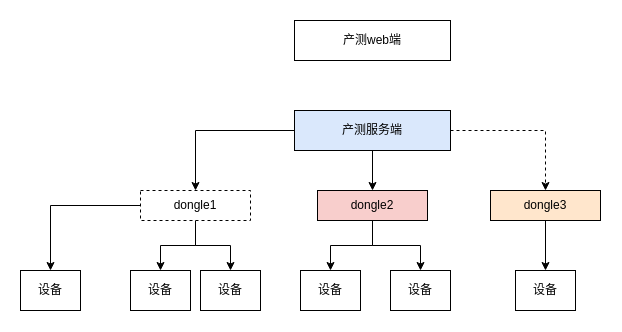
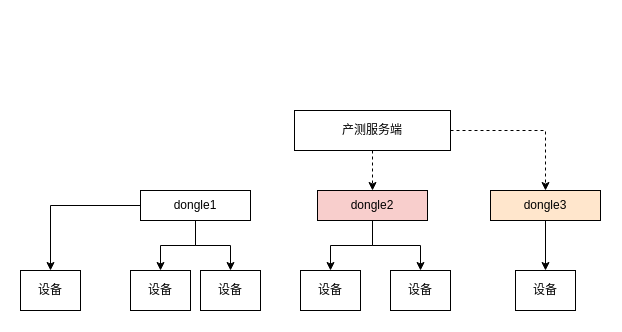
  <mxCell id="0" />
  <mxCell id="1" parent="0" />
- <mxCell id="2" value="&lt;font style=&quot;vertical-align: inherit&quot;&gt;&lt;font style=&quot;vertical-align: inherit&quot;&gt;产测web端&lt;/font&gt;&lt;/font&gt;" style="rounded=0;whiteSpace=wrap;html=1;" vertex="1" parent="1"><mxGeometry x="294" y="20" width="156" height="40" as="geometry" /></mxCell>
- <mxCell id="3" style="edgeStyle=orthogonalEdgeStyle;rounded=0;orthogonalLoop=1;jettySize=auto;html=1;entryX=0.5;entryY=0;entryDx=0;entryDy=0;" edge="1" parent="1" source="6" target="10"><mxGeometry relative="1" as="geometry" /></mxCell>
- <mxCell id="4" style="edgeStyle=orthogonalEdgeStyle;rounded=0;orthogonalLoop=1;jettySize=auto;html=1;entryX=0.5;entryY=0;entryDx=0;entryDy=0;" edge="1" parent="1" source="6" target="13"><mxGeometry relative="1" as="geometry" /></mxCell>
+ <mxCell id="4" style="edgeStyle=orthogonalEdgeStyle;rounded=0;orthogonalLoop=1;jettySize=auto;html=1;entryX=0.5;entryY=0;entryDx=0;entryDy=0;dashed=1;" edge="1" parent="1" source="6" target="13"><mxGeometry relative="1" as="geometry" /></mxCell>
  <mxCell id="5" style="edgeStyle=orthogonalEdgeStyle;rounded=0;orthogonalLoop=1;jettySize=auto;html=1;entryX=0.5;entryY=0;entryDx=0;entryDy=0;dashed=1;" edge="1" parent="1" source="6" target="15"><mxGeometry relative="1" as="geometry" /></mxCell>
- <mxCell id="6" value="&lt;font style=&quot;vertical-align: inherit&quot;&gt;&lt;font style=&quot;vertical-align: inherit&quot;&gt;&lt;font style=&quot;vertical-align: inherit&quot;&gt;&lt;font style=&quot;vertical-align: inherit&quot;&gt;产测服务端&lt;/font&gt;&lt;/font&gt;&lt;/font&gt;&lt;/font&gt;" style="rounded=0;whiteSpace=wrap;html=1;fillColor=#dae8fc;" vertex="1" parent="1"><mxGeometry x="294" y="110" width="156" height="40" as="geometry" /></mxCell>
+ <mxCell id="6" value="&lt;font style=&quot;vertical-align: inherit&quot;&gt;&lt;font style=&quot;vertical-align: inherit&quot;&gt;&lt;font style=&quot;vertical-align: inherit&quot;&gt;&lt;font style=&quot;vertical-align: inherit&quot;&gt;产测服务端&lt;/font&gt;&lt;/font&gt;&lt;/font&gt;&lt;/font&gt;" style="rounded=0;whiteSpace=wrap;html=1;" vertex="1" parent="1"><mxGeometry x="294" y="110" width="156" height="40" as="geometry" /></mxCell>
  <mxCell id="7" style="edgeStyle=orthogonalEdgeStyle;rounded=0;orthogonalLoop=1;jettySize=auto;html=1;entryX=0.5;entryY=0;entryDx=0;entryDy=0;" edge="1" parent="1" source="10" target="16"><mxGeometry relative="1" as="geometry" /></mxCell>
  <mxCell id="8" style="edgeStyle=orthogonalEdgeStyle;rounded=0;orthogonalLoop=1;jettySize=auto;html=1;entryX=0.5;entryY=0;entryDx=0;entryDy=0;" edge="1" parent="1" source="10" target="17"><mxGeometry relative="1" as="geometry" /></mxCell>
  <mxCell id="9" style="edgeStyle=orthogonalEdgeStyle;rounded=0;orthogonalLoop=1;jettySize=auto;html=1;" edge="1" parent="1" source="10" target="18"><mxGeometry relative="1" as="geometry" /></mxCell>
- <mxCell id="10" value="&lt;font style=&quot;vertical-align: inherit&quot;&gt;&lt;font style=&quot;vertical-align: inherit&quot;&gt;dongle1&lt;/font&gt;&lt;/font&gt;" style="rounded=0;whiteSpace=wrap;html=1;dashed=1;" vertex="1" parent="1"><mxGeometry x="140" y="190" width="110" height="30" as="geometry" /></mxCell>
+ <mxCell id="10" value="&lt;font style=&quot;vertical-align: inherit&quot;&gt;&lt;font style=&quot;vertical-align: inherit&quot;&gt;dongle1&lt;/font&gt;&lt;/font&gt;" style="rounded=0;whiteSpace=wrap;html=1;" vertex="1" parent="1"><mxGeometry x="140" y="190" width="110" height="30" as="geometry" /></mxCell>
  <mxCell id="11" style="edgeStyle=orthogonalEdgeStyle;rounded=0;orthogonalLoop=1;jettySize=auto;html=1;entryX=0.5;entryY=0;entryDx=0;entryDy=0;" edge="1" parent="1" source="13" target="19"><mxGeometry relative="1" as="geometry" /></mxCell>
  <mxCell id="12" style="edgeStyle=orthogonalEdgeStyle;rounded=0;orthogonalLoop=1;jettySize=auto;html=1;entryX=0.5;entryY=0;entryDx=0;entryDy=0;" edge="1" parent="1" source="13" target="20"><mxGeometry relative="1" as="geometry" /></mxCell>
  <mxCell id="13" value="&lt;font style=&quot;vertical-align: inherit&quot;&gt;&lt;font style=&quot;vertical-align: inherit&quot;&gt;dongle2&lt;/font&gt;&lt;/font&gt;" style="rounded=0;whiteSpace=wrap;html=1;fillColor=#f8cecc;" vertex="1" parent="1"><mxGeometry x="317" y="190" width="110" height="30" as="geometry" /></mxCell>
  <mxCell id="14" style="edgeStyle=orthogonalEdgeStyle;rounded=0;orthogonalLoop=1;jettySize=auto;html=1;entryX=0.5;entryY=0;entryDx=0;entryDy=0;" edge="1" parent="1" source="15" target="21"><mxGeometry relative="1" as="geometry" /></mxCell>
  <mxCell id="15" value="&lt;font style=&quot;vertical-align: inherit&quot;&gt;&lt;font style=&quot;vertical-align: inherit&quot;&gt;dongle3&lt;/font&gt;&lt;/font&gt;" style="rounded=0;whiteSpace=wrap;html=1;fillColor=#ffe6cc;" vertex="1" parent="1"><mxGeometry x="490" y="190" width="110" height="30" as="geometry" /></mxCell>
  <mxCell id="16" value="&lt;font style=&quot;vertical-align: inherit&quot;&gt;&lt;font style=&quot;vertical-align: inherit&quot;&gt;设备&lt;/font&gt;&lt;/font&gt;" style="rounded=0;whiteSpace=wrap;html=1;" vertex="1" parent="1"><mxGeometry x="20" y="270" width="60" height="40" as="geometry" /></mxCell>
  <mxCell id="17" value="&lt;font style=&quot;vertical-align: inherit&quot;&gt;&lt;font style=&quot;vertical-align: inherit&quot;&gt;设备&lt;/font&gt;&lt;/font&gt;" style="rounded=0;whiteSpace=wrap;html=1;" vertex="1" parent="1"><mxGeometry x="130" y="270" width="60" height="40" as="geometry" /></mxCell>
  <mxCell id="18" value="&lt;font style=&quot;vertical-align: inherit&quot;&gt;&lt;font style=&quot;vertical-align: inherit&quot;&gt;设备&lt;/font&gt;&lt;/font&gt;" style="rounded=0;whiteSpace=wrap;html=1;" vertex="1" parent="1"><mxGeometry x="200" y="270" width="60" height="40" as="geometry" /></mxCell>
  <mxCell id="19" value="&lt;font style=&quot;vertical-align: inherit&quot;&gt;&lt;font style=&quot;vertical-align: inherit&quot;&gt;设备&lt;/font&gt;&lt;/font&gt;" style="rounded=0;whiteSpace=wrap;html=1;" vertex="1" parent="1"><mxGeometry x="300" y="270" width="60" height="40" as="geometry" /></mxCell>
  <mxCell id="20" value="&lt;font style=&quot;vertical-align: inherit&quot;&gt;&lt;font style=&quot;vertical-align: inherit&quot;&gt;设备&lt;/font&gt;&lt;/font&gt;" style="rounded=0;whiteSpace=wrap;html=1;" vertex="1" parent="1"><mxGeometry x="390" y="270" width="60" height="40" as="geometry" /></mxCell>
  <mxCell id="21" value="&lt;font style=&quot;vertical-align: inherit&quot;&gt;&lt;font style=&quot;vertical-align: inherit&quot;&gt;设备&lt;/font&gt;&lt;/font&gt;" style="rounded=0;whiteSpace=wrap;html=1;" vertex="1" parent="1"><mxGeometry x="515" y="270" width="60" height="40" as="geometry" /></mxCell>
